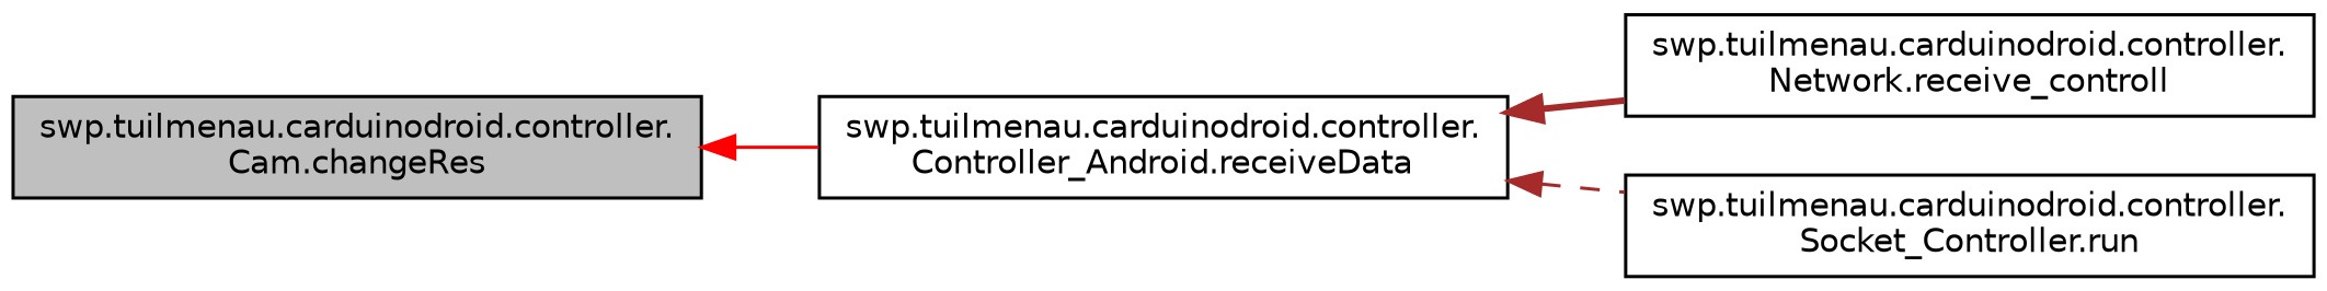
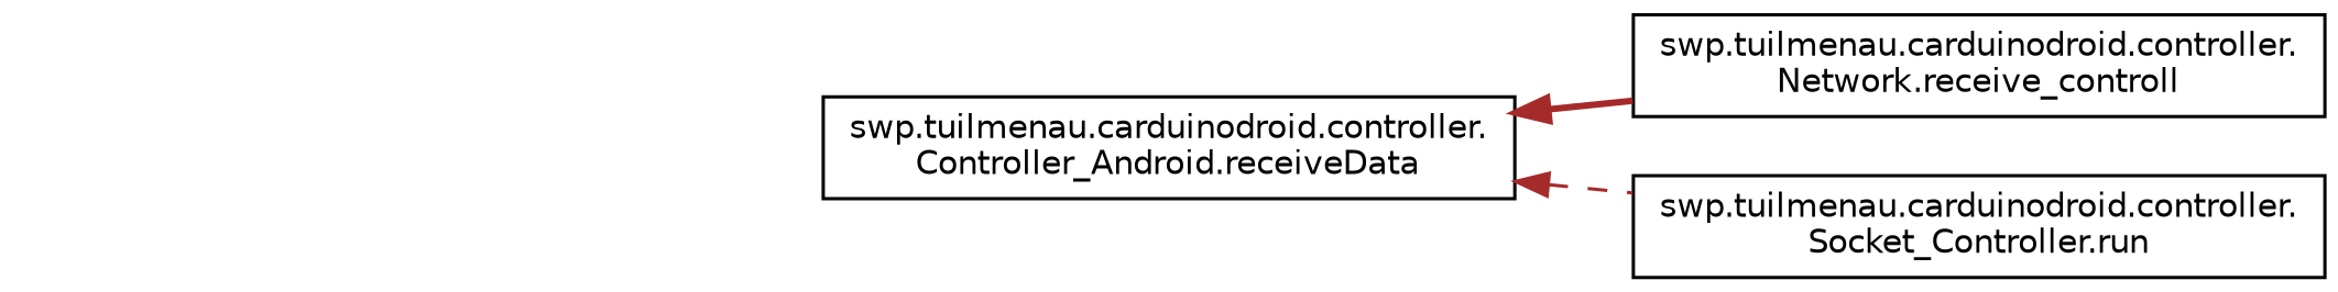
  digraph {
    rankdir=LR
    node [color=black fillcolor=white fontname=Helvetica fontsize=10 shape=record style=filled]
    edge [color=brown dir=back fontname=Helvetica fontsize=10 labelfontname=Helvetica labelfontsize=10]
-   n1 [fillcolor=grey75 fontcolor=black height=0.2 label="swp.tuilmenau.carduinodroid.controller.\lCam.changeRes" width=0.4]
    n2 [height=0.2 label="swp.tuilmenau.carduinodroid.controller.\lController_Android.receiveData" width=0.4]
    n3 [height=0.2 label="swp.tuilmenau.carduinodroid.controller.\lNetwork.receive_controll" width=0.4]
    n4 [height=0.2 label="swp.tuilmenau.carduinodroid.controller.\lSocket_Controller.run" width=0.4]
-   n1 -> n2 [color=red style=solid]
    n2 -> n3 [style=bold]
    n2 -> n4 [style=dashed]
  }
